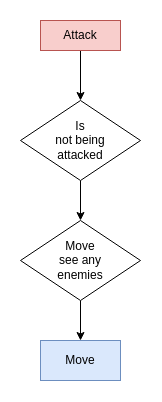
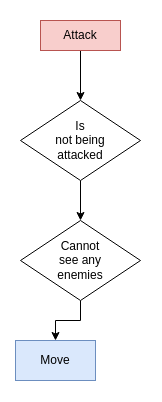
  <mxCell id="0" />
  <mxCell id="1" parent="0" />
- <mxCell id="2" value="Move" style="rounded=0;whiteSpace=wrap;html=1;fillColor=#dae8fc;strokeColor=#6c8ebf;" parent="1" vertex="1"><mxGeometry x="40" y="340" width="80" height="40" as="geometry" /></mxCell>
+ <mxCell id="2" value="Move" style="rounded=0;whiteSpace=wrap;html=1;fillColor=#dae8fc;strokeColor=#6c8ebf;" parent="1" vertex="1"><mxGeometry x="15" y="340" width="80" height="40" as="geometry" /></mxCell>
  <mxCell id="3" style="edgeStyle=orthogonalEdgeStyle;rounded=0;orthogonalLoop=1;jettySize=auto;html=1;exitX=0.5;exitY=1;exitDx=0;exitDy=0;entryX=0.5;entryY=0;entryDx=0;entryDy=0;" parent="1" source="4" target="6" edge="1"><mxGeometry relative="1" as="geometry" /></mxCell>
  <mxCell id="4" value="Attack" style="rounded=0;whiteSpace=wrap;html=1;fillColor=#f8cecc;strokeColor=#b85450;" parent="1" vertex="1"><mxGeometry x="40" y="20" width="80" height="30" as="geometry" /></mxCell>
  <mxCell id="5" style="edgeStyle=orthogonalEdgeStyle;rounded=0;orthogonalLoop=1;jettySize=auto;html=1;exitX=0.5;exitY=1;exitDx=0;exitDy=0;" parent="1" source="6" target="8" edge="1"><mxGeometry relative="1" as="geometry" /></mxCell>
  <mxCell id="6" value="Is &lt;br&gt;not being&lt;br&gt;attacked" style="rhombus;whiteSpace=wrap;html=1;" parent="1" vertex="1"><mxGeometry x="20" y="100" width="120" height="80" as="geometry" /></mxCell>
  <mxCell id="7" style="edgeStyle=orthogonalEdgeStyle;rounded=0;orthogonalLoop=1;jettySize=auto;html=1;exitX=0.5;exitY=1;exitDx=0;exitDy=0;entryX=0.5;entryY=0;entryDx=0;entryDy=0;" parent="1" source="8" target="2" edge="1"><mxGeometry relative="1" as="geometry" /></mxCell>
- <mxCell id="8" value="Move &lt;br&gt;see any &lt;br&gt;enemies" style="rhombus;whiteSpace=wrap;html=1;" parent="1" vertex="1"><mxGeometry x="20" y="220" width="120" height="80" as="geometry" /></mxCell>
+ <mxCell id="8" value="Cannot &lt;br&gt;see any &lt;br&gt;enemies" style="rhombus;whiteSpace=wrap;html=1;" parent="1" vertex="1"><mxGeometry x="20" y="220" width="120" height="80" as="geometry" /></mxCell>
